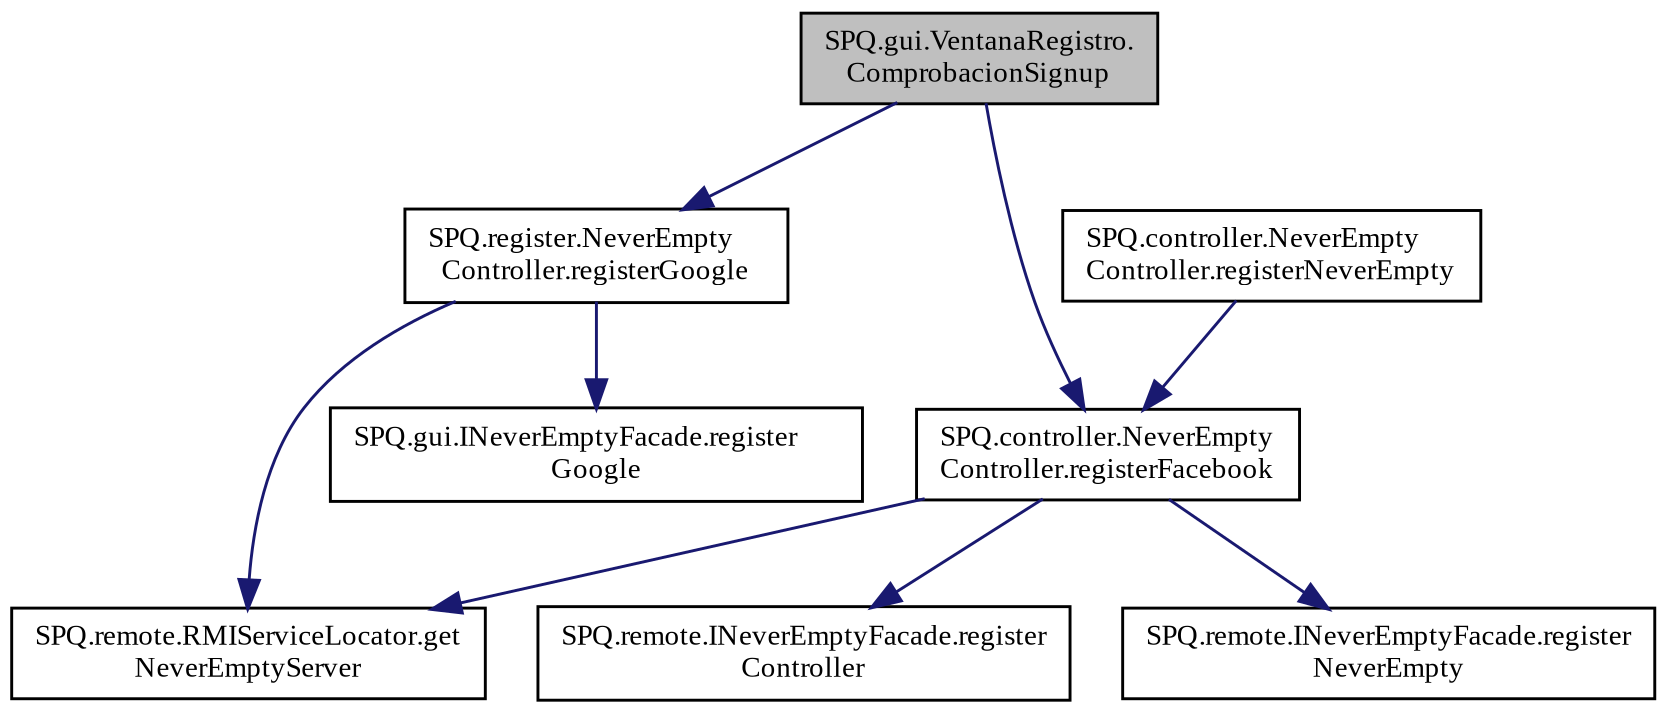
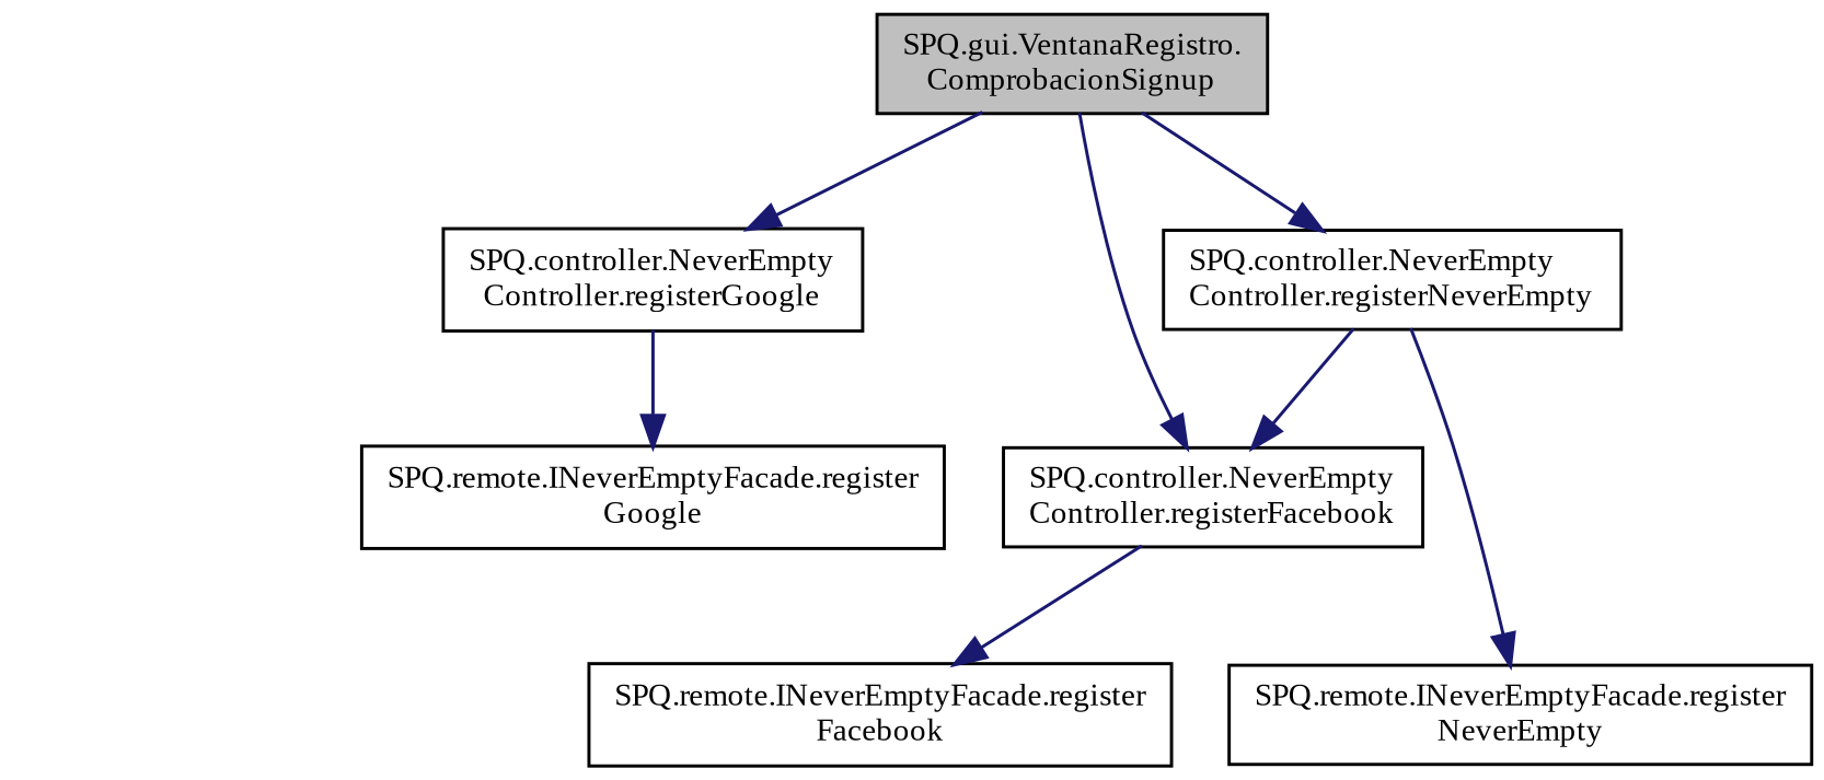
  digraph {
    fontname="Liberation Serif"
    rankdir=TB
    node [color=black fillcolor=white fontname="Liberation Serif" fontsize=10 shape=record style=filled]
    edge [color=midnightblue fontname="Liberation Serif" fontsize=10 labelfontname=Helvetica labelfontsize=10 style=solid]
    n1 [fillcolor=grey75 fontcolor=black height=0.2 label="SPQ.gui.VentanaRegistro.\lComprobacionSignup" width=0.4]
-   n2 [height=0.2 label="SPQ.register.NeverEmpty\lController.registerGoogle" width=0.4]
+   n2 [height=0.2 label="SPQ.controller.NeverEmpty\lController.registerGoogle" width=0.4]
    n3 [height=0.2 label="SPQ.controller.NeverEmpty\lController.registerFacebook" width=0.4]
    n4 [height=0.2 label="SPQ.controller.NeverEmpty\lController.registerNeverEmpty" width=0.4]
-   n5 [height=0.2 label="SPQ.remote.RMIServiceLocator.get\lNeverEmptyServer" width=0.4]
-   n6 [height=0.2 label="SPQ.gui.INeverEmptyFacade.register\lGoogle" width=0.4]
-   n7 [height=0.2 label="SPQ.remote.INeverEmptyFacade.register\lController" width=0.4]
+   n6 [height=0.2 label="SPQ.remote.INeverEmptyFacade.register\lGoogle" width=0.4]
+   n7 [height=0.2 label="SPQ.remote.INeverEmptyFacade.register\lFacebook" width=0.4]
    n8 [height=0.2 label="SPQ.remote.INeverEmptyFacade.register\lNeverEmpty" width=0.4]
    n1 -> n2
    n1 -> n3
-   n2 -> n5
+   n1 -> n4
    n2 -> n6
-   n3 -> n5
    n3 -> n7
    n4 -> n3
-   n3 -> n8
+   n4 -> n8
  }
